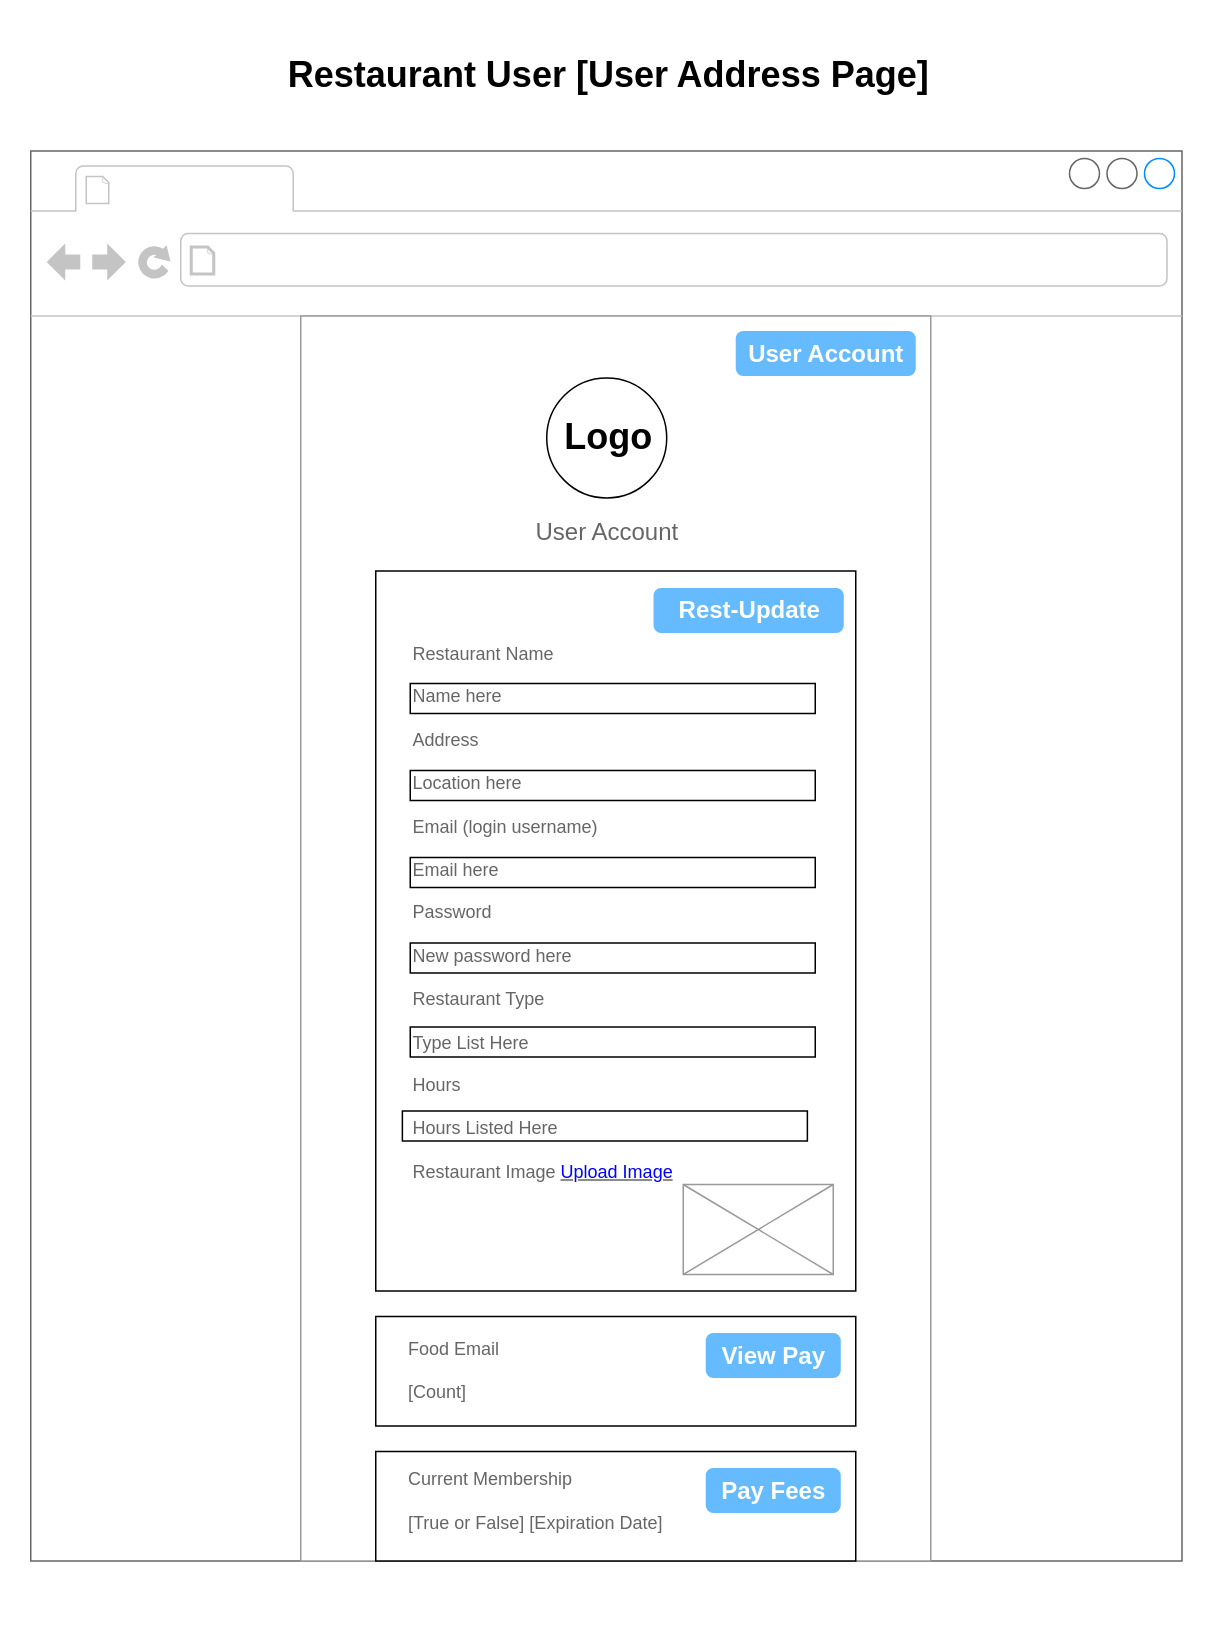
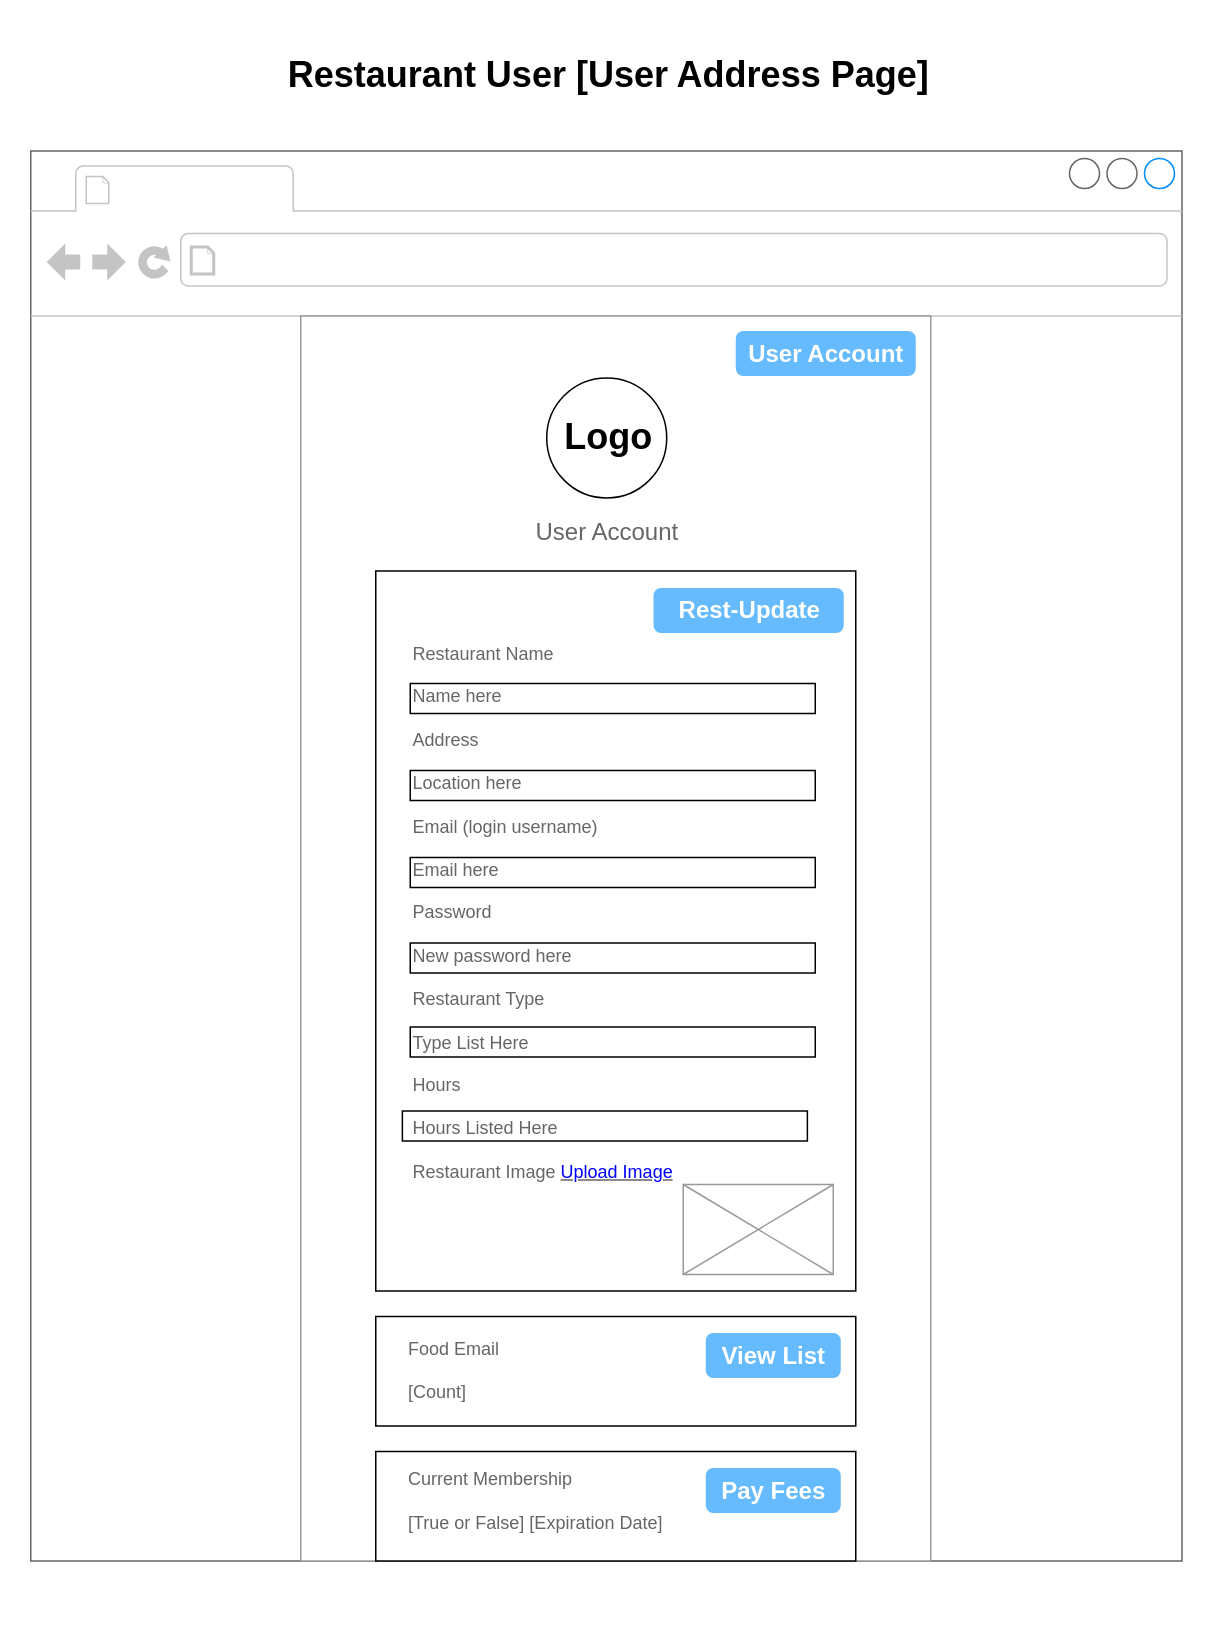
  <mxCell id="0" />
  <mxCell id="1" parent="0" />
  <mxCell id="2" value="" style="strokeWidth=1;shadow=0;dashed=0;align=center;html=1;shape=mxgraph.mockup.containers.browserWindow;rSize=0;strokeColor=#666666;strokeColor2=#008cff;strokeColor3=#c4c4c4;mainText=,;recursiveResize=0;" vertex="1" parent="1"><mxGeometry x="20" y="100" width="767.5" height="940" as="geometry" /></mxCell>
  <mxCell id="3" value="" style="strokeWidth=1;shadow=0;dashed=0;align=center;html=1;shape=mxgraph.mockup.forms.rrect;rSize=0;strokeColor=#999999;fillColor=#ffffff;" vertex="1" parent="2"><mxGeometry x="180" y="110" width="420" height="830" as="geometry" /></mxCell>
  <mxCell id="4" value="" style="rounded=0;whiteSpace=wrap;html=1;" vertex="1" parent="3"><mxGeometry x="50" y="170" width="320" height="480" as="geometry" /></mxCell>
  <mxCell id="5" value="" style="ellipse;whiteSpace=wrap;html=1;aspect=fixed;" vertex="1" parent="3"><mxGeometry x="163.98" y="41.303" width="80" height="80" as="geometry" /></mxCell>
  <mxCell id="6" value="Logo" style="text;strokeColor=none;fillColor=none;html=1;fontSize=24;fontStyle=1;verticalAlign=middle;align=center;" vertex="1" parent="3"><mxGeometry x="100" y="58.61" width="210" height="45.39" as="geometry" /></mxCell>
  <mxCell id="7" value="" style="strokeWidth=1;shadow=0;dashed=0;align=center;html=1;shape=mxgraph.mockup.forms.anchor;fontSize=12;fontColor=#666666;align=left;resizeWidth=1;spacingLeft=0;" vertex="1" parent="3"><mxGeometry x="164.5" y="710" width="115" height="20" as="geometry" /></mxCell>
  <mxCell id="8" value="" style="strokeWidth=1;shadow=0;dashed=0;align=center;html=1;shape=mxgraph.mockup.forms.anchor;fontSize=12;fontColor=#666666;align=left;resizeWidth=1;spacingLeft=0;" vertex="1" parent="3"><mxGeometry x="159" y="422" width="210" height="130" as="geometry" /></mxCell>
  <mxCell id="9" value="" style="rounded=0;whiteSpace=wrap;html=1;" vertex="1" parent="3"><mxGeometry x="50" y="667" width="320" height="73" as="geometry" /></mxCell>
  <mxCell id="10" value="&lt;div&gt;Food Email&lt;/div&gt;&lt;div&gt;&lt;br&gt;&lt;/div&gt;&lt;div&gt;[Count]&lt;/div&gt;" style="strokeWidth=1;shadow=0;dashed=0;align=center;html=1;shape=mxgraph.mockup.forms.anchor;fontSize=12;fontColor=#666666;align=left;resizeWidth=1;spacingLeft=0;" vertex="1" parent="3"><mxGeometry x="69.5" y="638" width="210" height="130" as="geometry" /></mxCell>
- <mxCell id="11" value="View Pay" style="strokeWidth=1;shadow=0;dashed=0;align=center;html=1;shape=mxgraph.mockup.forms.rrect;rSize=5;strokeColor=none;fontColor=#ffffff;fillColor=#66bbff;fontSize=16;fontStyle=1;" vertex="1" parent="3"><mxGeometry x="270" y="678" width="90" height="30" as="geometry" /></mxCell>
+ <mxCell id="11" value="View List" style="strokeWidth=1;shadow=0;dashed=0;align=center;html=1;shape=mxgraph.mockup.forms.rrect;rSize=5;strokeColor=none;fontColor=#ffffff;fillColor=#66bbff;fontSize=16;fontStyle=1;" vertex="1" parent="3"><mxGeometry x="270" y="678" width="90" height="30" as="geometry" /></mxCell>
  <mxCell id="12" value="" style="rounded=0;whiteSpace=wrap;html=1;" vertex="1" parent="3"><mxGeometry x="50" y="757" width="320" height="73" as="geometry" /></mxCell>
  <mxCell id="13" value="&lt;div&gt;Current Membership&lt;/div&gt;&lt;div&gt;&lt;br&gt;&lt;/div&gt;&lt;div&gt;[True or False] [Expiration Date]&lt;/div&gt;" style="strokeWidth=1;shadow=0;dashed=0;align=center;html=1;shape=mxgraph.mockup.forms.anchor;fontSize=12;fontColor=#666666;align=left;resizeWidth=1;spacingLeft=0;" vertex="1" parent="3"><mxGeometry x="69.5" y="725" width="210" height="130" as="geometry" /></mxCell>
  <mxCell id="14" value="Pay Fees" style="strokeWidth=1;shadow=0;dashed=0;align=center;html=1;shape=mxgraph.mockup.forms.rrect;rSize=5;strokeColor=none;fontColor=#ffffff;fillColor=#66bbff;fontSize=16;fontStyle=1;" vertex="1" parent="3"><mxGeometry x="270" y="768" width="90" height="30" as="geometry" /></mxCell>
  <mxCell id="15" value="" style="rounded=0;whiteSpace=wrap;html=1;" vertex="1" parent="3"><mxGeometry x="73" y="361" width="270" height="20" as="geometry" /></mxCell>
  <mxCell id="16" value="" style="rounded=0;whiteSpace=wrap;html=1;" vertex="1" parent="3"><mxGeometry x="73" y="418" width="270" height="20" as="geometry" /></mxCell>
  <mxCell id="17" value="User Account" style="strokeWidth=1;shadow=0;dashed=0;align=center;html=1;shape=mxgraph.mockup.forms.rrect;rSize=5;strokeColor=none;fontColor=#ffffff;fillColor=#66bbff;fontSize=16;fontStyle=1;" vertex="1" parent="3"><mxGeometry x="290" y="10" width="120" height="30" as="geometry" /></mxCell>
  <mxCell id="18" value="" style="verticalLabelPosition=bottom;shadow=0;dashed=0;align=center;html=1;verticalAlign=top;strokeWidth=1;shape=mxgraph.mockup.graphics.simpleIcon;strokeColor=#999999;" vertex="1" parent="3"><mxGeometry x="255" y="579" width="100" height="60" as="geometry" /></mxCell>
  <mxCell id="19" value="Restaurant User [User Address Page]" style="text;strokeColor=none;fillColor=none;html=1;fontSize=24;fontStyle=1;verticalAlign=middle;align=center;" vertex="1" parent="1"><mxGeometry x="355" y="20" width="100" height="60" as="geometry" /></mxCell>
  <mxCell id="20" value="" style="rounded=0;whiteSpace=wrap;html=1;" vertex="1" parent="1"><mxGeometry x="273" y="455" width="270" height="20" as="geometry" /></mxCell>
  <mxCell id="21" value="Rest-Update" style="strokeWidth=1;shadow=0;dashed=0;align=center;html=1;shape=mxgraph.mockup.forms.rrect;rSize=5;strokeColor=none;fontColor=#ffffff;fillColor=#66bbff;fontSize=16;fontStyle=1;" vertex="1" parent="1"><mxGeometry x="435.18" y="391.3" width="126.82" height="30" as="geometry" /></mxCell>
  <mxCell id="22" value="&lt;span style=&quot;font-size: 16px;&quot;&gt;User Account&lt;/span&gt;" style="strokeWidth=1;shadow=0;dashed=0;align=center;html=1;shape=mxgraph.mockup.forms.anchor;fontSize=12;fontColor=#666666;align=left;resizeWidth=1;spacingLeft=0;" vertex="1" parent="1"><mxGeometry x="355" y="289" width="210" height="130" as="geometry" /></mxCell>
  <mxCell id="23" value="" style="rounded=0;whiteSpace=wrap;html=1;" vertex="1" parent="1"><mxGeometry x="273" y="513" width="270" height="20" as="geometry" /></mxCell>
  <mxCell id="24" value="" style="rounded=0;whiteSpace=wrap;html=1;" vertex="1" parent="1"><mxGeometry x="273" y="684" width="270" height="20" as="geometry" /></mxCell>
  <mxCell id="25" value="" style="rounded=0;whiteSpace=wrap;html=1;" vertex="1" parent="1"><mxGeometry x="267.75" y="740" width="270" height="20" as="geometry" /></mxCell>
  <mxCell id="26" value="Restaurant Name&lt;div&gt;&lt;br&gt;&lt;/div&gt;&lt;div&gt;Name here&lt;br&gt;&lt;div&gt;&lt;br&gt;&lt;/div&gt;&lt;div&gt;Address&lt;/div&gt;&lt;div&gt;&lt;br&gt;&lt;/div&gt;&lt;div&gt;Location here&lt;/div&gt;&lt;div&gt;&lt;br&gt;&lt;/div&gt;&lt;div&gt;Email (login username)&lt;/div&gt;&lt;div&gt;&lt;br&gt;&lt;/div&gt;&lt;div&gt;Email here&lt;/div&gt;&lt;div&gt;&lt;br&gt;&lt;/div&gt;&lt;div&gt;Password&lt;/div&gt;&lt;/div&gt;&lt;div&gt;&lt;br&gt;&lt;/div&gt;&lt;div&gt;New password here&lt;/div&gt;&lt;div&gt;&lt;br&gt;&lt;/div&gt;&lt;div&gt;Restaurant Type&lt;/div&gt;&lt;div&gt;&lt;br&gt;&lt;/div&gt;&lt;div&gt;Type List Here&lt;/div&gt;&lt;div&gt;&lt;br&gt;&lt;/div&gt;&lt;div&gt;Hours&lt;/div&gt;&lt;div&gt;&lt;br&gt;&lt;/div&gt;&lt;div&gt;Hours Listed Here&lt;/div&gt;&lt;div&gt;&lt;br&gt;&lt;/div&gt;&lt;div&gt;Restaurant Image &lt;u&gt;&lt;font color=&quot;#0000ff&quot;&gt;Upload Image&lt;/font&gt;&lt;/u&gt;&lt;/div&gt;" style="strokeWidth=1;shadow=0;dashed=0;align=center;html=1;shape=mxgraph.mockup.forms.anchor;fontSize=12;fontColor=#666666;align=left;resizeWidth=1;spacingLeft=0;" vertex="1" parent="1"><mxGeometry x="273" y="543" width="210" height="130" as="geometry" /></mxCell>
